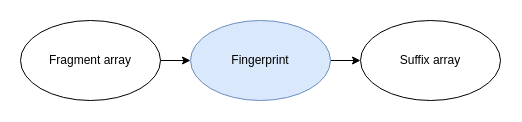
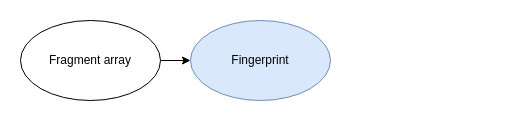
  <mxCell id="0" />
  <mxCell id="1" parent="0" />
  <mxCell id="2" value="" style="edgeStyle=orthogonalEdgeStyle;rounded=0;orthogonalLoop=1;jettySize=auto;html=1;" parent="1" source="3" target="6" edge="1"><mxGeometry relative="1" as="geometry" /></mxCell>
  <mxCell id="3" value="Fragment array" style="ellipse;whiteSpace=wrap;html=1;" parent="1" vertex="1"><mxGeometry x="20" y="20" width="140" height="80" as="geometry" /></mxCell>
- <mxCell id="4" value="Suffix array" style="ellipse;whiteSpace=wrap;html=1;" parent="1" vertex="1"><mxGeometry x="360" y="20" width="140" height="80" as="geometry" /></mxCell>
- <mxCell id="5" style="edgeStyle=orthogonalEdgeStyle;rounded=0;orthogonalLoop=1;jettySize=auto;html=1;exitX=1;exitY=0.5;exitDx=0;exitDy=0;" parent="1" source="6" target="4" edge="1"><mxGeometry relative="1" as="geometry" /></mxCell>
  <mxCell id="6" value="Fingerprint" style="ellipse;whiteSpace=wrap;html=1;fillColor=#dae8fc;strokeColor=#6c8ebf;" parent="1" vertex="1"><mxGeometry x="190" y="20" width="140" height="80" as="geometry" /></mxCell>
